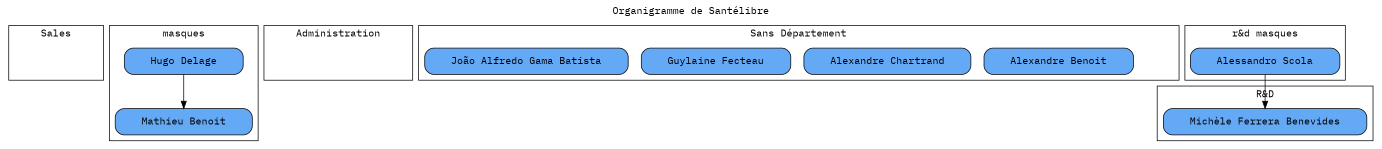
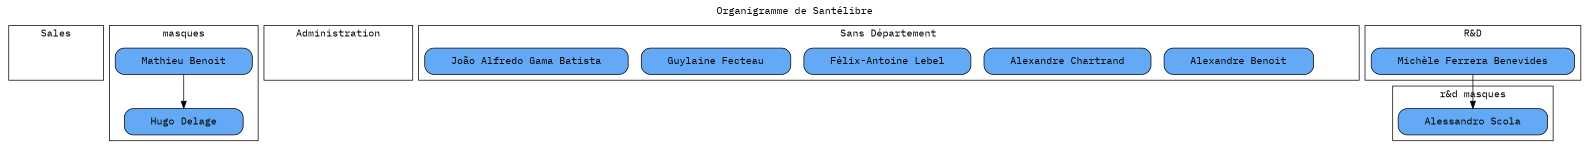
  strict digraph {
    compound=true
    constraint=False
    fontname="IBM Plex Mono"
    label="Organigramme de Santélibre"
    labelloc=t
    node [fillcolor="#64a9f6" fontcolor="#000000" fontname="IBM Plex Mono" margin="0.50,0.10" shape=box style="rounded, filled"]
    edge [fontname="IBM Plex Mono"]
    n1 [fixedsize=False label=Sales style=invis width=0.5]
    n2 [fixedsize=False label="Mathieu Benoit" width=0.5]
    n3 [label="Hugo Delage"]
    n4 [fixedsize=False label=Administration style=invis width=0.5]
    n5 [fixedsize=True label="Sans Département" style=invis width=0.5]
    n6 [label="Alexandre Benoit"]
    n7 [label="Alexandre Chartrand"]
+   n8 [label="Félix-Antoine Lebel"]
    n9 [label="Guylaine Fecteau"]
    n10 [label="João Alfredo Gama Batista"]
    n11 [fixedsize=False label="Alessandro Scola" width=0.5]
    n12 [fixedsize=False label="Michèle Ferrera Benevides" width=0.5]
    subgraph cluster_1 {
      label=Sales
      n1
    }
    subgraph cluster_2 {
      label=masques
      n2
      n3
    }
    subgraph cluster_3 {
      label=Administration
      n4
    }
    subgraph cluster_4 {
      label="Sans Département"
      n5
      n6
      n7
+     n8
      n9
      n10
    }
    subgraph cluster_5 {
      label="r&d masques"
      n11
    }
    subgraph cluster_6 {
      label="R&D"
      n12
    }
-   n3 -> n2
-   n11 -> n12
+   n2 -> n3
+   n12 -> n11
  }
